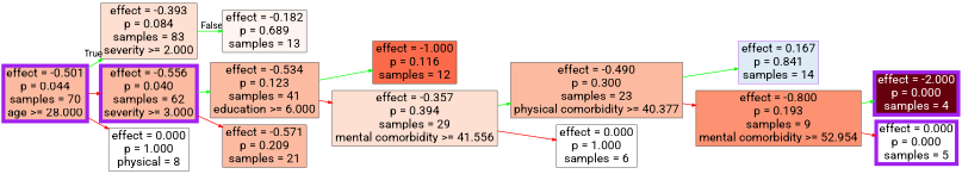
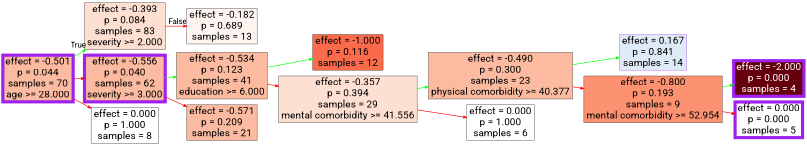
  digraph {
    fontname=Roboto
    rankdir=LR
    node [fillcolor="/reds9/3" fontname=Roboto fontsize=32 shape=box style=filled]
    edge [color=red fontname=Roboto fontsize=24 penwidth=2]
    n1 [fillcolor="/reds9/2" label="effect = -0.393\np = 0.084\nsamples = 83\nseverity >= 2.000\n"]
    n2 [fillcolor="/reds9/1" label="effect = -0.182\np = 0.689\nsamples = 13"]
    n3 [color=purple label="effect = -0.501\np = 0.044\nsamples = 70\nage >= 28.000\n" penwidth=10.0]
    n4 [color=purple label="effect = -0.556\np = 0.040\nsamples = 62\nseverity >= 3.000\n" penwidth=10.0]
-   n5 [fillcolor=white label="effect = 0.000\np = 1.000\nphysical = 8"]
+   n5 [fillcolor=white label="effect = 0.000\np = 1.000\nsamples = 8"]
    n6 [label="effect = -0.534\np = 0.123\nsamples = 41\neducation >= 6.000\n"]
    n7 [label="effect = -0.571\np = 0.209\nsamples = 21"]
    n8 [fillcolor="/reds9/5" label="effect = -1.000\np = 0.116\nsamples = 12"]
    n9 [fillcolor="/reds9/2" label="effect = -0.357\np = 0.394\nsamples = 29\nmental comorbidity >= 41.556\n"]
    n10 [label="effect = -0.490\np = 0.300\nsamples = 23\nphysical comorbidity >= 40.377\n"]
    n11 [fillcolor=white label="effect = 0.000\np = 1.000\nsamples = 6"]
    n12 [color=purple fillcolor="/blues9/2" label="effect = 0.167\np = 0.841\nsamples = 14"]
    n13 [fillcolor="/reds9/4" label="effect = -0.800\np = 0.193\nsamples = 9\nmental comorbidity >= 52.954\n"]
    n14 [color=purple fillcolor="/reds9/9" fontcolor=white label="effect = -2.000\np = 0.000\nsamples = 4" penwidth=10.0]
    n15 [color=purple fillcolor=white label="effect = 0.000\np = 0.000\nsamples = 5" penwidth=10.0]
-   n1 -> n2 [color=green headlabel=False labelangle=-45 labeldistance=2.5]
+   n1 -> n2 [headlabel=False labelangle=-45 labeldistance=2.5]
    n3 -> n1 [color=green headlabel=True labelangle=45 labeldistance=2.5]
    n3 -> n4
    n3 -> n5
    n4 -> n6 [color=green]
    n4 -> n7
    n6 -> n8 [color=green]
    n6 -> n9
    n9 -> n10 [color=green]
    n9 -> n11
    n10 -> n12 [color=green]
    n10 -> n13
    n13 -> n14 [color=green]
    n13 -> n15
  }
